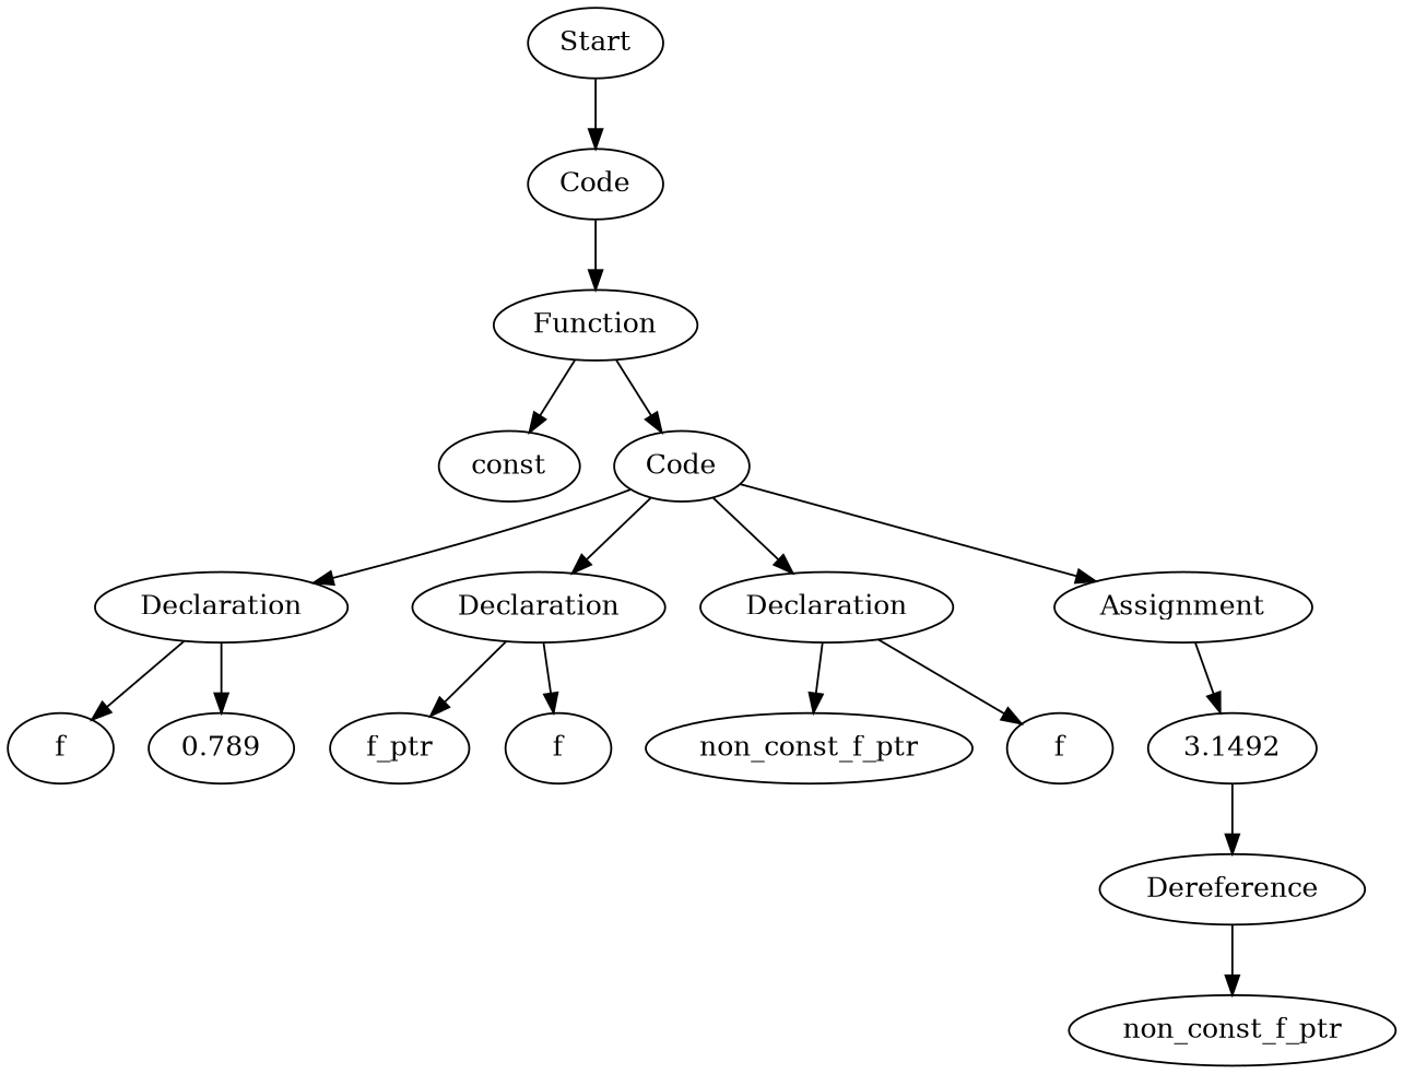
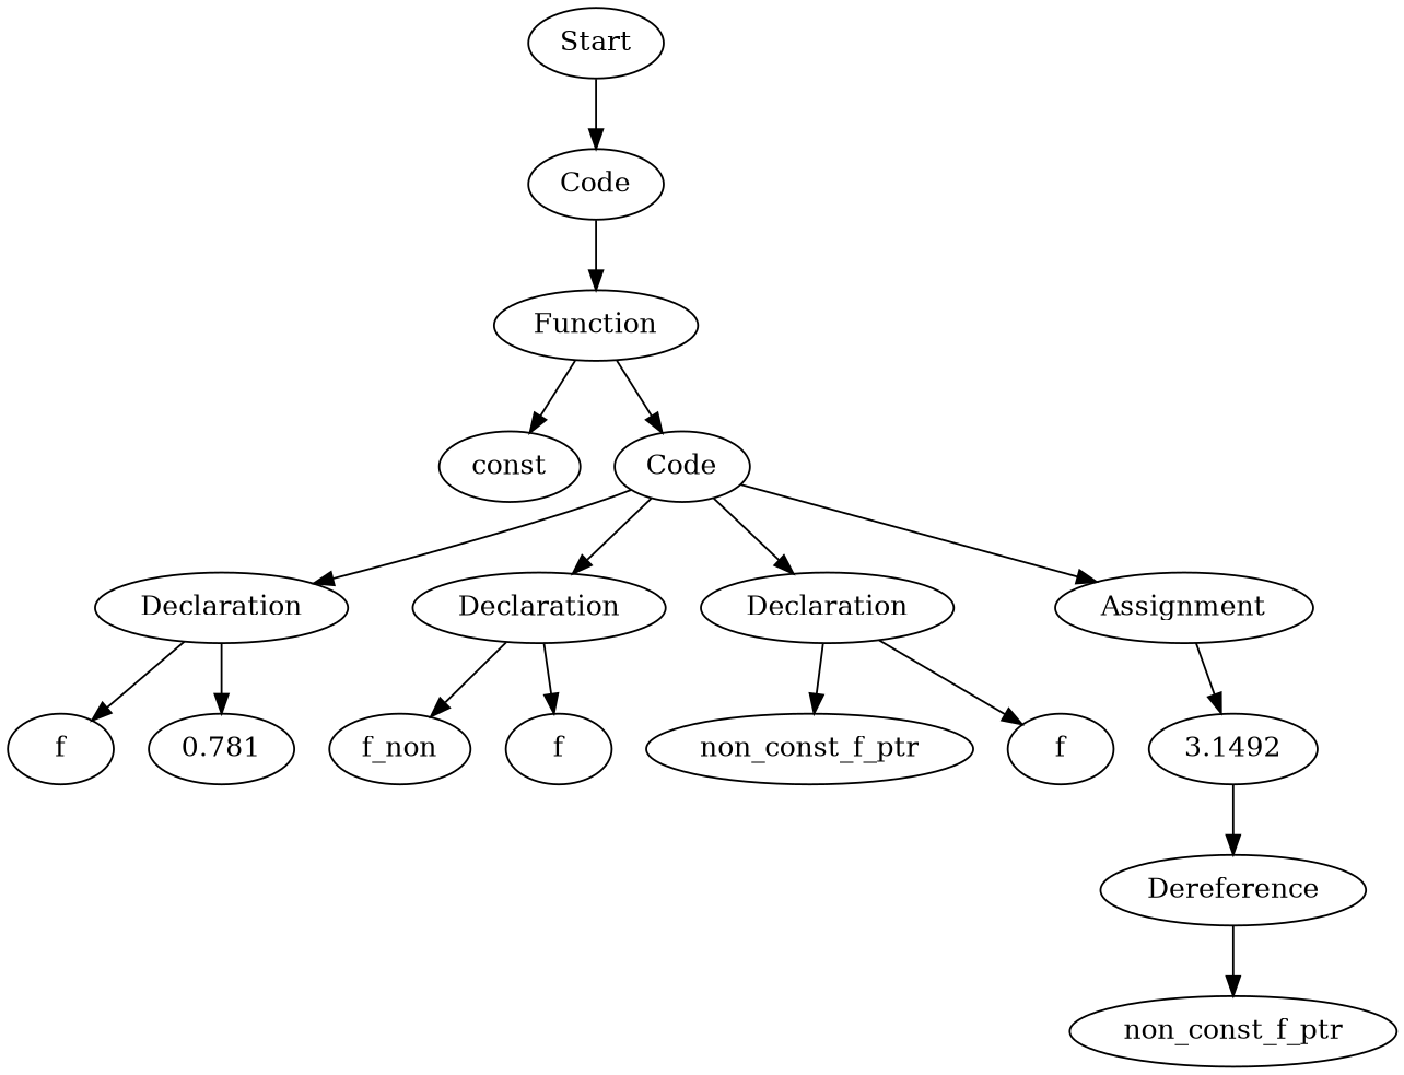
  digraph {
    n1 [label=Start]
    n2 [label=Code]
    n3 [label=Function]
    n4 [label=const]
    n5 [label=Code]
    n6 [label=Declaration]
    n7 [label=Declaration]
    n8 [label=Declaration]
    n9 [label=Assignment]
    n10 [label=f]
-   n11 [label=0.789]
-   n12 [label=f_ptr]
+   n11 [label=0.781]
+   n12 [label=f_non]
    n13 [label=f]
    n14 [label=non_const_f_ptr]
    n15 [label=f]
    n16 [label=3.1492]
    n17 [label=Dereference]
    n18 [label=non_const_f_ptr]
    n1 -> n2
    n2 -> n3
    n3 -> n4
    n3 -> n5
    n5 -> n6
    n5 -> n7
    n5 -> n8
    n5 -> n9
    n6 -> n10
    n6 -> n11
    n7 -> n12
    n7 -> n13
    n8 -> n14
    n8 -> n15
    n9 -> n16
    n16 -> n17
    n17 -> n18
  }
